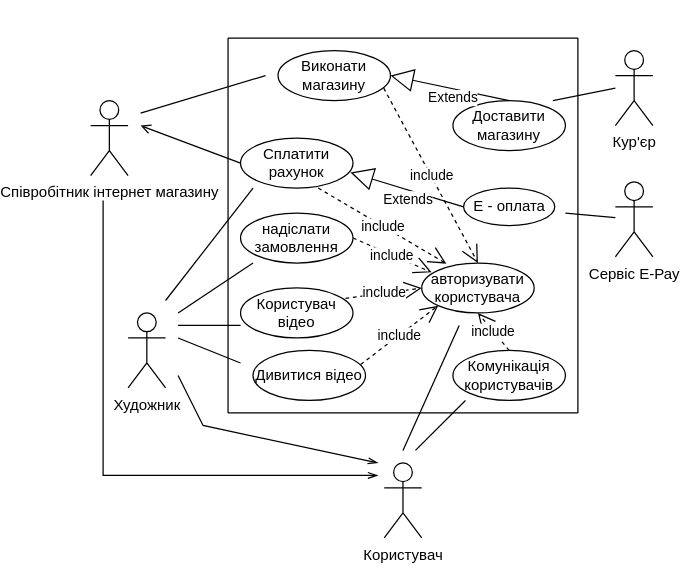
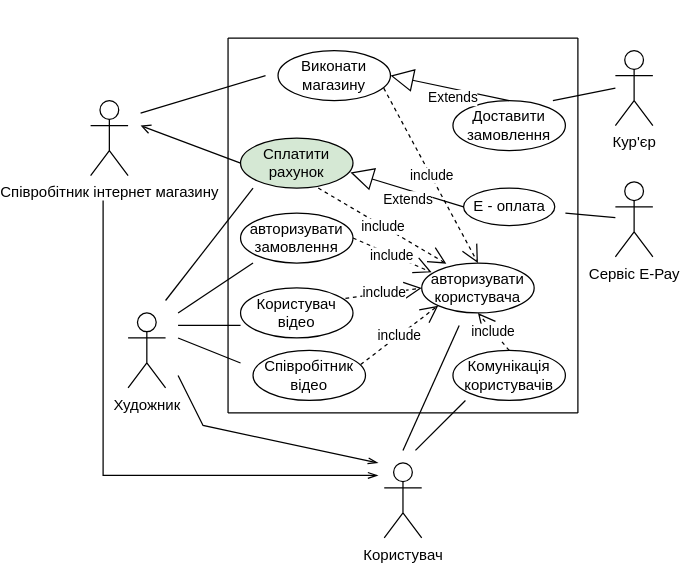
  <mxCell id="0" />
  <mxCell id="1" parent="0" />
  <mxCell id="2" value="Сервіс Е-Рау" style="shape=umlActor;verticalLabelPosition=bottom;verticalAlign=top;html=1;" parent="1" vertex="1"><mxGeometry x="440" y="145" width="30" height="60" as="geometry" /></mxCell>
  <mxCell id="3" value="Кур'єр" style="shape=umlActor;verticalLabelPosition=bottom;verticalAlign=top;html=1;" parent="1" vertex="1"><mxGeometry x="440" y="40" width="30" height="60" as="geometry" /></mxCell>
  <mxCell id="4" style="edgeStyle=none;rounded=0;orthogonalLoop=1;jettySize=auto;html=1;endArrow=openThin;endFill=0;" parent="1" edge="1"><mxGeometry relative="1" as="geometry"><mxPoint x="250" y="380" as="targetPoint" /><mxPoint x="30" y="160" as="sourcePoint" /><Array as="points"><mxPoint x="30" y="380" /></Array></mxGeometry></mxCell>
  <mxCell id="5" value="Співробітник інтернет магазину" style="shape=umlActor;verticalLabelPosition=bottom;verticalAlign=top;html=1;" parent="1" vertex="1"><mxGeometry x="20" y="80" width="30" height="60" as="geometry" /></mxCell>
  <mxCell id="6" style="edgeStyle=none;rounded=0;orthogonalLoop=1;jettySize=auto;html=1;endArrow=openThin;endFill=0;" parent="1" edge="1"><mxGeometry relative="1" as="geometry"><mxPoint x="250" y="370" as="targetPoint" /><mxPoint x="90" y="300" as="sourcePoint" /><Array as="points"><mxPoint x="110" y="340" /></Array></mxGeometry></mxCell>
  <mxCell id="7" value="Художник" style="shape=umlActor;verticalLabelPosition=bottom;verticalAlign=top;html=1;" parent="1" vertex="1"><mxGeometry x="50" y="250" width="30" height="60" as="geometry" /></mxCell>
  <mxCell id="8" value="Користувач" style="shape=umlActor;verticalLabelPosition=bottom;verticalAlign=top;html=1;" parent="1" vertex="1"><mxGeometry x="255" y="370" width="30" height="60" as="geometry" /></mxCell>
  <mxCell id="9" value="" style="line;strokeWidth=1;fillColor=none;align=left;verticalAlign=middle;spacingTop=-1;spacingLeft=3;spacingRight=3;rotatable=0;labelPosition=right;points=[];portConstraint=eastwest;strokeColor=inherit;" parent="1" vertex="1"><mxGeometry x="130" y="20" width="280" height="20" as="geometry" /></mxCell>
  <mxCell id="10" value="" style="line;strokeWidth=1;fillColor=none;align=left;verticalAlign=middle;spacingTop=-1;spacingLeft=3;spacingRight=3;rotatable=0;labelPosition=right;points=[];portConstraint=eastwest;strokeColor=inherit;" parent="1" vertex="1"><mxGeometry x="130" y="320" width="280" height="20" as="geometry" /></mxCell>
  <mxCell id="11" value="" style="line;strokeWidth=1;fillColor=none;align=left;verticalAlign=middle;spacingTop=-1;spacingLeft=3;spacingRight=3;rotatable=0;labelPosition=right;points=[];portConstraint=eastwest;strokeColor=inherit;direction=south;" parent="1" vertex="1"><mxGeometry x="120" y="30" width="20" height="300" as="geometry" /></mxCell>
  <mxCell id="12" value="" style="line;strokeWidth=1;fillColor=none;align=left;verticalAlign=middle;spacingTop=-1;spacingLeft=3;spacingRight=3;rotatable=0;labelPosition=right;points=[];portConstraint=eastwest;strokeColor=inherit;direction=south;" parent="1" vertex="1"><mxGeometry x="400" y="30" width="20" height="300" as="geometry" /></mxCell>
- <mxCell id="13" value="надіслати замовлення" style="ellipse;whiteSpace=wrap;html=1;" parent="1" vertex="1"><mxGeometry x="140" y="170" width="90" height="40" as="geometry" /></mxCell>
+ <mxCell id="13" value="авторизувати замовлення" style="ellipse;whiteSpace=wrap;html=1;" parent="1" vertex="1"><mxGeometry x="140" y="170" width="90" height="40" as="geometry" /></mxCell>
  <mxCell id="14" value="авторизувати користувача" style="ellipse;whiteSpace=wrap;html=1;" parent="1" vertex="1"><mxGeometry x="285" y="210" width="90" height="40" as="geometry" /></mxCell>
  <mxCell id="15" value="include" style="endArrow=open;endSize=12;dashed=1;html=1;rounded=0;exitX=1;exitY=0.5;exitDx=0;exitDy=0;entryX=0.088;entryY=0.187;entryDx=0;entryDy=0;entryPerimeter=0;" parent="1" source="13" target="14" edge="1"><mxGeometry width="160" relative="1" as="geometry"><mxPoint x="250" y="200" as="sourcePoint" /><mxPoint x="410" y="200" as="targetPoint" /></mxGeometry></mxCell>
  <mxCell id="16" value="" style="edgeStyle=none;orthogonalLoop=1;jettySize=auto;html=1;rounded=0;endArrow=none;endFill=0;" parent="1" edge="1"><mxGeometry width="80" relative="1" as="geometry"><mxPoint x="90" y="270" as="sourcePoint" /><mxPoint x="140" y="290" as="targetPoint" /><Array as="points" /></mxGeometry></mxCell>
  <mxCell id="17" value="" style="edgeStyle=none;orthogonalLoop=1;jettySize=auto;html=1;rounded=0;endArrow=none;endFill=0;" parent="1" edge="1"><mxGeometry width="80" relative="1" as="geometry"><mxPoint x="270" y="360" as="sourcePoint" /><mxPoint x="315" y="260" as="targetPoint" /><Array as="points" /></mxGeometry></mxCell>
- <mxCell id="18" value="Сплатити рахунок" style="ellipse;whiteSpace=wrap;html=1;" parent="1" vertex="1"><mxGeometry x="140" y="110" width="90" height="40" as="geometry" /></mxCell>
+ <mxCell id="18" value="Сплатити рахунок" style="ellipse;whiteSpace=wrap;html=1;fillColor=#d5e8d4;" parent="1" vertex="1"><mxGeometry x="140" y="110" width="90" height="40" as="geometry" /></mxCell>
  <mxCell id="19" value="" style="edgeStyle=none;orthogonalLoop=1;jettySize=auto;html=1;rounded=0;endArrow=none;endFill=0;" parent="1" edge="1"><mxGeometry width="80" relative="1" as="geometry"><mxPoint x="80" y="240" as="sourcePoint" /><mxPoint x="150" y="150" as="targetPoint" /><Array as="points" /></mxGeometry></mxCell>
  <mxCell id="20" value="" style="edgeStyle=none;rounded=0;orthogonalLoop=1;jettySize=auto;html=1;endArrow=none;endFill=0;" parent="1" target="2" edge="1"><mxGeometry relative="1" as="geometry"><mxPoint x="400" y="170" as="sourcePoint" /></mxGeometry></mxCell>
  <mxCell id="21" value="Е - оплата" style="ellipse;whiteSpace=wrap;html=1;" parent="1" vertex="1"><mxGeometry x="318.5" y="150" width="73" height="30" as="geometry" /></mxCell>
  <mxCell id="22" value="Extends" style="endArrow=block;endSize=16;endFill=0;html=1;rounded=0;exitX=0;exitY=0.5;exitDx=0;exitDy=0;entryX=0.977;entryY=0.687;entryDx=0;entryDy=0;entryPerimeter=0;" parent="1" source="21" target="18" edge="1"><mxGeometry x="-0.069" y="7" width="160" relative="1" as="geometry"><mxPoint x="310" y="230" as="sourcePoint" /><mxPoint x="470" y="230" as="targetPoint" /><mxPoint as="offset" /></mxGeometry></mxCell>
  <mxCell id="23" value="Комунікація користувачів" style="ellipse;whiteSpace=wrap;html=1;" parent="1" vertex="1"><mxGeometry x="310" y="280" width="90" height="40" as="geometry" /></mxCell>
  <mxCell id="24" value="" style="edgeStyle=none;orthogonalLoop=1;jettySize=auto;html=1;rounded=0;endArrow=none;endFill=0;entryX=0.111;entryY=1;entryDx=0;entryDy=0;entryPerimeter=0;" parent="1" target="23" edge="1"><mxGeometry width="80" relative="1" as="geometry"><mxPoint x="280" y="360" as="sourcePoint" /><mxPoint x="320" y="310" as="targetPoint" /><Array as="points" /></mxGeometry></mxCell>
- <mxCell id="25" value="Дивитися відео" style="ellipse;whiteSpace=wrap;html=1;" parent="1" vertex="1"><mxGeometry x="150" y="280" width="90" height="40" as="geometry" /></mxCell>
+ <mxCell id="25" value="Співробітник відео" style="ellipse;whiteSpace=wrap;html=1;" parent="1" vertex="1"><mxGeometry x="150" y="280" width="90" height="40" as="geometry" /></mxCell>
  <mxCell id="26" value="" style="edgeStyle=none;orthogonalLoop=1;jettySize=auto;html=1;rounded=0;endArrow=open;endFill=0;exitX=0;exitY=0.5;exitDx=0;exitDy=0;" parent="1" source="18" edge="1"><mxGeometry width="80" relative="1" as="geometry"><mxPoint x="170" y="110" as="sourcePoint" /><mxPoint x="60" y="100" as="targetPoint" /><Array as="points" /></mxGeometry></mxCell>
  <mxCell id="27" value="Користувач відео" style="ellipse;whiteSpace=wrap;html=1;" parent="1" vertex="1"><mxGeometry x="140" y="230" width="90" height="40" as="geometry" /></mxCell>
- <mxCell id="28" value="Доставити магазину" style="ellipse;whiteSpace=wrap;html=1;" parent="1" vertex="1"><mxGeometry x="310" y="80" width="90" height="40" as="geometry" /></mxCell>
+ <mxCell id="28" value="Доставити замовлення" style="ellipse;whiteSpace=wrap;html=1;" parent="1" vertex="1"><mxGeometry x="310" y="80" width="90" height="40" as="geometry" /></mxCell>
  <mxCell id="29" value="" style="edgeStyle=none;rounded=0;orthogonalLoop=1;jettySize=auto;html=1;endArrow=none;endFill=0;" parent="1" edge="1"><mxGeometry relative="1" as="geometry"><mxPoint x="390" y="80" as="sourcePoint" /><mxPoint x="440" y="70" as="targetPoint" /></mxGeometry></mxCell>
  <mxCell id="30" value="include" style="endArrow=open;endSize=12;dashed=1;html=1;rounded=0;exitX=0.933;exitY=0.209;exitDx=0;exitDy=0;entryX=0;entryY=0.5;entryDx=0;entryDy=0;exitPerimeter=0;" parent="1" source="27" target="14" edge="1"><mxGeometry width="160" relative="1" as="geometry"><mxPoint x="240" y="130" as="sourcePoint" /><mxPoint x="263.8" y="183.12" as="targetPoint" /></mxGeometry></mxCell>
  <mxCell id="31" value="" style="edgeStyle=none;orthogonalLoop=1;jettySize=auto;html=1;rounded=0;endArrow=none;endFill=0;entryX=0;entryY=0.75;entryDx=0;entryDy=0;entryPerimeter=0;" parent="1" target="27" edge="1"><mxGeometry width="80" relative="1" as="geometry"><mxPoint x="90" y="260" as="sourcePoint" /><mxPoint x="160" y="160" as="targetPoint" /><Array as="points" /></mxGeometry></mxCell>
  <mxCell id="32" value="" style="edgeStyle=none;orthogonalLoop=1;jettySize=auto;html=1;rounded=0;endArrow=none;endFill=0;" parent="1" edge="1"><mxGeometry width="80" relative="1" as="geometry"><mxPoint x="90" y="250" as="sourcePoint" /><mxPoint x="150" y="210" as="targetPoint" /><Array as="points" /></mxGeometry></mxCell>
  <mxCell id="33" value="include" style="endArrow=open;endSize=12;dashed=1;html=1;rounded=0;exitX=0.957;exitY=0.28;exitDx=0;exitDy=0;entryX=0;entryY=1;entryDx=0;entryDy=0;exitPerimeter=0;" parent="1" source="25" target="14" edge="1"><mxGeometry width="160" relative="1" as="geometry"><mxPoint x="233.97" y="248.36" as="sourcePoint" /><mxPoint x="265.96" y="221.2" as="targetPoint" /></mxGeometry></mxCell>
  <mxCell id="34" value="include" style="endArrow=open;endSize=12;dashed=1;html=1;rounded=0;exitX=0.691;exitY=1;exitDx=0;exitDy=0;entryX=0.219;entryY=0.013;entryDx=0;entryDy=0;entryPerimeter=0;exitPerimeter=0;" parent="1" source="18" target="14" edge="1"><mxGeometry width="160" relative="1" as="geometry"><mxPoint x="253.97" y="268.36" as="sourcePoint" /><mxPoint x="285.96" y="241.2" as="targetPoint" /></mxGeometry></mxCell>
  <mxCell id="35" value="Виконати магазину" style="ellipse;whiteSpace=wrap;html=1;" parent="1" vertex="1"><mxGeometry x="170" y="40" width="90" height="40" as="geometry" /></mxCell>
  <mxCell id="36" value="" style="edgeStyle=none;orthogonalLoop=1;jettySize=auto;html=1;rounded=0;endArrow=none;endFill=0;" parent="1" edge="1"><mxGeometry width="80" relative="1" as="geometry"><mxPoint x="60" y="90" as="sourcePoint" /><mxPoint x="160" y="60" as="targetPoint" /><Array as="points" /></mxGeometry></mxCell>
  <mxCell id="37" value="include" style="endArrow=open;endSize=12;dashed=1;html=1;rounded=0;exitX=0.5;exitY=0;exitDx=0;exitDy=0;entryX=0.5;entryY=1;entryDx=0;entryDy=0;" parent="1" source="23" target="14" edge="1"><mxGeometry width="160" relative="1" as="geometry"><mxPoint x="236.13" y="301.2" as="sourcePoint" /><mxPoint x="317.413" y="254.245" as="targetPoint" /></mxGeometry></mxCell>
  <mxCell id="38" value="include" style="endArrow=open;endSize=12;dashed=1;html=1;rounded=0;exitX=0.94;exitY=0.75;exitDx=0;exitDy=0;exitPerimeter=0;" parent="1" source="35" edge="1"><mxGeometry width="160" relative="1" as="geometry"><mxPoint x="236.587" y="154.245" as="sourcePoint" /><mxPoint x="330" y="210" as="targetPoint" /></mxGeometry></mxCell>
  <mxCell id="39" value="Extends" style="endArrow=block;endSize=16;endFill=0;html=1;rounded=0;exitX=0.5;exitY=0;exitDx=0;exitDy=0;entryX=1;entryY=0.5;entryDx=0;entryDy=0;" parent="1" source="28" target="35" edge="1"><mxGeometry x="-0.069" y="7" width="160" relative="1" as="geometry"><mxPoint x="320" y="90" as="sourcePoint" /><mxPoint x="250" y="140" as="targetPoint" /><mxPoint as="offset" /></mxGeometry></mxCell>
